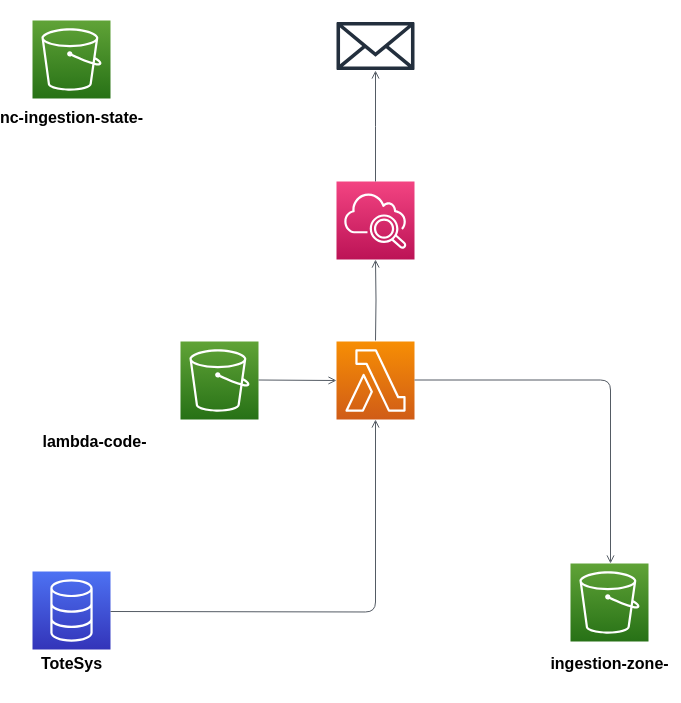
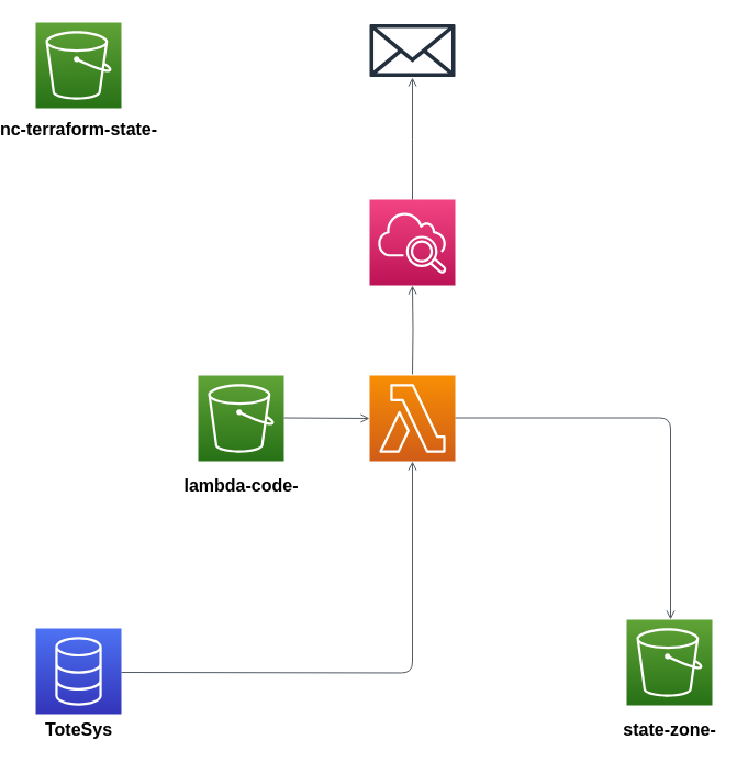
  <mxCell id="0" />
  <mxCell id="1" parent="0" />
  <mxCell id="2" value="" style="sketch=0;points=[[0,0,0],[0.25,0,0],[0.5,0,0],[0.75,0,0],[1,0,0],[0,1,0],[0.25,1,0],[0.5,1,0],[0.75,1,0],[1,1,0],[0,0.25,0],[0,0.5,0],[0,0.75,0],[1,0.25,0],[1,0.5,0],[1,0.75,0]];outlineConnect=0;fontColor=#232F3E;gradientColor=#60A337;gradientDirection=north;fillColor=#277116;strokeColor=#ffffff;dashed=0;verticalLabelPosition=bottom;verticalAlign=top;align=center;html=1;fontSize=12;fontStyle=0;aspect=fixed;shape=mxgraph.aws4.resourceIcon;resIcon=mxgraph.aws4.s3;" parent="1" vertex="1"><mxGeometry x="179" y="341" width="78" height="78" as="geometry" /></mxCell>
  <mxCell id="3" value="" style="sketch=0;points=[[0,0,0],[0.25,0,0],[0.5,0,0],[0.75,0,0],[1,0,0],[0,1,0],[0.25,1,0],[0.5,1,0],[0.75,1,0],[1,1,0],[0,0.25,0],[0,0.5,0],[0,0.75,0],[1,0.25,0],[1,0.5,0],[1,0.75,0]];outlineConnect=0;fontColor=#232F3E;gradientColor=#60A337;gradientDirection=north;fillColor=#277116;strokeColor=#ffffff;dashed=0;verticalLabelPosition=bottom;verticalAlign=top;align=center;html=1;fontSize=12;fontStyle=0;aspect=fixed;shape=mxgraph.aws4.resourceIcon;resIcon=mxgraph.aws4.s3;" parent="1" vertex="1"><mxGeometry x="569" y="563" width="78" height="78" as="geometry" /></mxCell>
  <mxCell id="4" value="" style="sketch=0;points=[[0,0,0],[0.25,0,0],[0.5,0,0],[0.75,0,0],[1,0,0],[0,1,0],[0.25,1,0],[0.5,1,0],[0.75,1,0],[1,1,0],[0,0.25,0],[0,0.5,0],[0,0.75,0],[1,0.25,0],[1,0.5,0],[1,0.75,0]];outlineConnect=0;fontColor=#232F3E;gradientColor=#F78E04;gradientDirection=north;fillColor=#D05C17;strokeColor=#ffffff;dashed=0;verticalLabelPosition=bottom;verticalAlign=top;align=center;html=1;fontSize=12;fontStyle=0;aspect=fixed;shape=mxgraph.aws4.resourceIcon;resIcon=mxgraph.aws4.lambda;" parent="1" vertex="1"><mxGeometry x="335" y="341" width="78" height="78" as="geometry" /></mxCell>
- <mxCell id="5" value="&lt;font style=&quot;font-size: 16px;&quot;&gt;lambda-code-&lt;/font&gt;" style="text;strokeColor=none;fillColor=none;html=1;fontSize=24;fontStyle=1;verticalAlign=middle;align=center;" parent="1" vertex="1"><mxGeometry x="43" y="419" width="100" height="40" as="geometry" /></mxCell>
- <mxCell id="6" value="&lt;font style=&quot;font-size: 16px;&quot;&gt;ingestion-zone-&lt;/font&gt;" style="text;strokeColor=none;fillColor=none;html=1;fontSize=24;fontStyle=1;verticalAlign=middle;align=center;" parent="1" vertex="1"><mxGeometry x="558" y="641" width="100" height="40" as="geometry" /></mxCell>
+ <mxCell id="5" value="&lt;font style=&quot;font-size: 16px;&quot;&gt;lambda-code-&lt;/font&gt;" style="text;strokeColor=none;fillColor=none;html=1;fontSize=24;fontStyle=1;verticalAlign=middle;align=center;" parent="1" vertex="1"><mxGeometry x="168" y="419" width="100" height="40" as="geometry" /></mxCell>
+ <mxCell id="6" value="&lt;font style=&quot;font-size: 16px;&quot;&gt;state-zone-&lt;/font&gt;" style="text;strokeColor=none;fillColor=none;html=1;fontSize=24;fontStyle=1;verticalAlign=middle;align=center;" parent="1" vertex="1"><mxGeometry x="558" y="641" width="100" height="40" as="geometry" /></mxCell>
  <mxCell id="7" value="" style="sketch=0;points=[[0,0,0],[0.25,0,0],[0.5,0,0],[0.75,0,0],[1,0,0],[0,1,0],[0.25,1,0],[0.5,1,0],[0.75,1,0],[1,1,0],[0,0.25,0],[0,0.5,0],[0,0.75,0],[1,0.25,0],[1,0.5,0],[1,0.75,0]];outlineConnect=0;fontColor=#232F3E;gradientColor=#4D72F3;gradientDirection=north;fillColor=#3334B9;strokeColor=#ffffff;dashed=0;verticalLabelPosition=bottom;verticalAlign=top;align=center;html=1;fontSize=12;fontStyle=0;aspect=fixed;shape=mxgraph.aws4.resourceIcon;resIcon=mxgraph.aws4.database;" parent="1" vertex="1"><mxGeometry x="31" y="571" width="78" height="78" as="geometry" /></mxCell>
  <mxCell id="8" value="&lt;font style=&quot;font-size: 16px;&quot;&gt;ToteSys&lt;/font&gt;" style="text;strokeColor=none;fillColor=none;html=1;fontSize=24;fontStyle=1;verticalAlign=middle;align=center;" parent="1" vertex="1"><mxGeometry x="20" y="641" width="100" height="40" as="geometry" /></mxCell>
  <mxCell id="9" value="" style="sketch=0;points=[[0,0,0],[0.25,0,0],[0.5,0,0],[0.75,0,0],[1,0,0],[0,1,0],[0.25,1,0],[0.5,1,0],[0.75,1,0],[1,1,0],[0,0.25,0],[0,0.5,0],[0,0.75,0],[1,0.25,0],[1,0.5,0],[1,0.75,0]];points=[[0,0,0],[0.25,0,0],[0.5,0,0],[0.75,0,0],[1,0,0],[0,1,0],[0.25,1,0],[0.5,1,0],[0.75,1,0],[1,1,0],[0,0.25,0],[0,0.5,0],[0,0.75,0],[1,0.25,0],[1,0.5,0],[1,0.75,0]];outlineConnect=0;fontColor=#232F3E;gradientColor=#F34482;gradientDirection=north;fillColor=#BC1356;strokeColor=#ffffff;dashed=0;verticalLabelPosition=bottom;verticalAlign=top;align=center;html=1;fontSize=12;fontStyle=0;aspect=fixed;shape=mxgraph.aws4.resourceIcon;resIcon=mxgraph.aws4.cloudwatch_2;" parent="1" vertex="1"><mxGeometry x="335" y="181" width="78" height="78" as="geometry" /></mxCell>
  <mxCell id="10" value="" style="sketch=0;outlineConnect=0;fontColor=#232F3E;gradientColor=none;fillColor=#232F3D;strokeColor=none;dashed=0;verticalLabelPosition=bottom;verticalAlign=top;align=center;html=1;fontSize=12;fontStyle=0;aspect=fixed;pointerEvents=1;shape=mxgraph.aws4.email_2;" parent="1" vertex="1"><mxGeometry x="335" y="21" width="78" height="49" as="geometry" /></mxCell>
  <mxCell id="11" value="" style="edgeStyle=orthogonalEdgeStyle;html=1;endArrow=open;elbow=vertical;startArrow=none;endFill=0;strokeColor=#545B64;entryX=0.5;entryY=1;entryDx=0;entryDy=0;entryPerimeter=0;rounded=1;" parent="1" target="4" edge="1"><mxGeometry width="100" relative="1" as="geometry"><mxPoint x="109" y="611" as="sourcePoint" /><mxPoint x="369" y="611" as="targetPoint" /></mxGeometry></mxCell>
  <mxCell id="12" value="" style="edgeStyle=orthogonalEdgeStyle;html=1;endArrow=open;elbow=vertical;startArrow=none;endFill=0;strokeColor=#545B64;rounded=1;" parent="1" target="3" edge="1"><mxGeometry width="100" relative="1" as="geometry"><mxPoint x="413" y="379.5" as="sourcePoint" /><mxPoint x="619" y="391" as="targetPoint" /><Array as="points"><mxPoint x="609" y="380" /></Array></mxGeometry></mxCell>
  <mxCell id="13" value="" style="edgeStyle=orthogonalEdgeStyle;html=1;endArrow=open;elbow=vertical;startArrow=none;endFill=0;strokeColor=#545B64;rounded=0;entryX=0;entryY=0.5;entryDx=0;entryDy=0;entryPerimeter=0;" parent="1" target="4" edge="1"><mxGeometry width="100" relative="1" as="geometry"><mxPoint x="257" y="379.5" as="sourcePoint" /><mxPoint x="357" y="379.5" as="targetPoint" /></mxGeometry></mxCell>
  <mxCell id="14" value="" style="edgeStyle=orthogonalEdgeStyle;html=1;endArrow=open;elbow=vertical;startArrow=none;endFill=0;strokeColor=#545B64;rounded=0;entryX=0.5;entryY=1;entryDx=0;entryDy=0;entryPerimeter=0;" parent="1" target="9" edge="1"><mxGeometry width="100" relative="1" as="geometry"><mxPoint x="374" y="340" as="sourcePoint" /><mxPoint x="474" y="340" as="targetPoint" /></mxGeometry></mxCell>
  <mxCell id="15" value="" style="edgeStyle=orthogonalEdgeStyle;html=1;endArrow=open;elbow=vertical;startArrow=none;endFill=0;strokeColor=#545B64;rounded=0;entryX=0.5;entryY=1;entryDx=0;entryDy=0;entryPerimeter=0;exitX=0.5;exitY=0;exitDx=0;exitDy=0;exitPerimeter=0;" parent="1" source="9" edge="1"><mxGeometry width="100" relative="1" as="geometry"><mxPoint x="374" y="151" as="sourcePoint" /><mxPoint x="374" y="70" as="targetPoint" /></mxGeometry></mxCell>
  <mxCell id="16" value="" style="sketch=0;points=[[0,0,0],[0.25,0,0],[0.5,0,0],[0.75,0,0],[1,0,0],[0,1,0],[0.25,1,0],[0.5,1,0],[0.75,1,0],[1,1,0],[0,0.25,0],[0,0.5,0],[0,0.75,0],[1,0.25,0],[1,0.5,0],[1,0.75,0]];outlineConnect=0;fontColor=#232F3E;gradientColor=#60A337;gradientDirection=north;fillColor=#277116;strokeColor=#ffffff;dashed=0;verticalLabelPosition=bottom;verticalAlign=top;align=center;html=1;fontSize=12;fontStyle=0;aspect=fixed;shape=mxgraph.aws4.resourceIcon;resIcon=mxgraph.aws4.s3;" parent="1" vertex="1"><mxGeometry x="31" y="20" width="78" height="78" as="geometry" /></mxCell>
- <mxCell id="17" value="&lt;span style=&quot;font-size: 16px;&quot;&gt;nc-ingestion-state-&lt;/span&gt;" style="text;strokeColor=none;fillColor=none;html=1;fontSize=24;fontStyle=1;verticalAlign=middle;align=center;" parent="1" vertex="1"><mxGeometry x="20" y="95" width="100" height="40" as="geometry" /></mxCell>
+ <mxCell id="17" value="&lt;span style=&quot;font-size: 16px;&quot;&gt;nc-terraform-state-&lt;/span&gt;" style="text;strokeColor=none;fillColor=none;html=1;fontSize=24;fontStyle=1;verticalAlign=middle;align=center;" parent="1" vertex="1"><mxGeometry x="20" y="95" width="100" height="40" as="geometry" /></mxCell>
